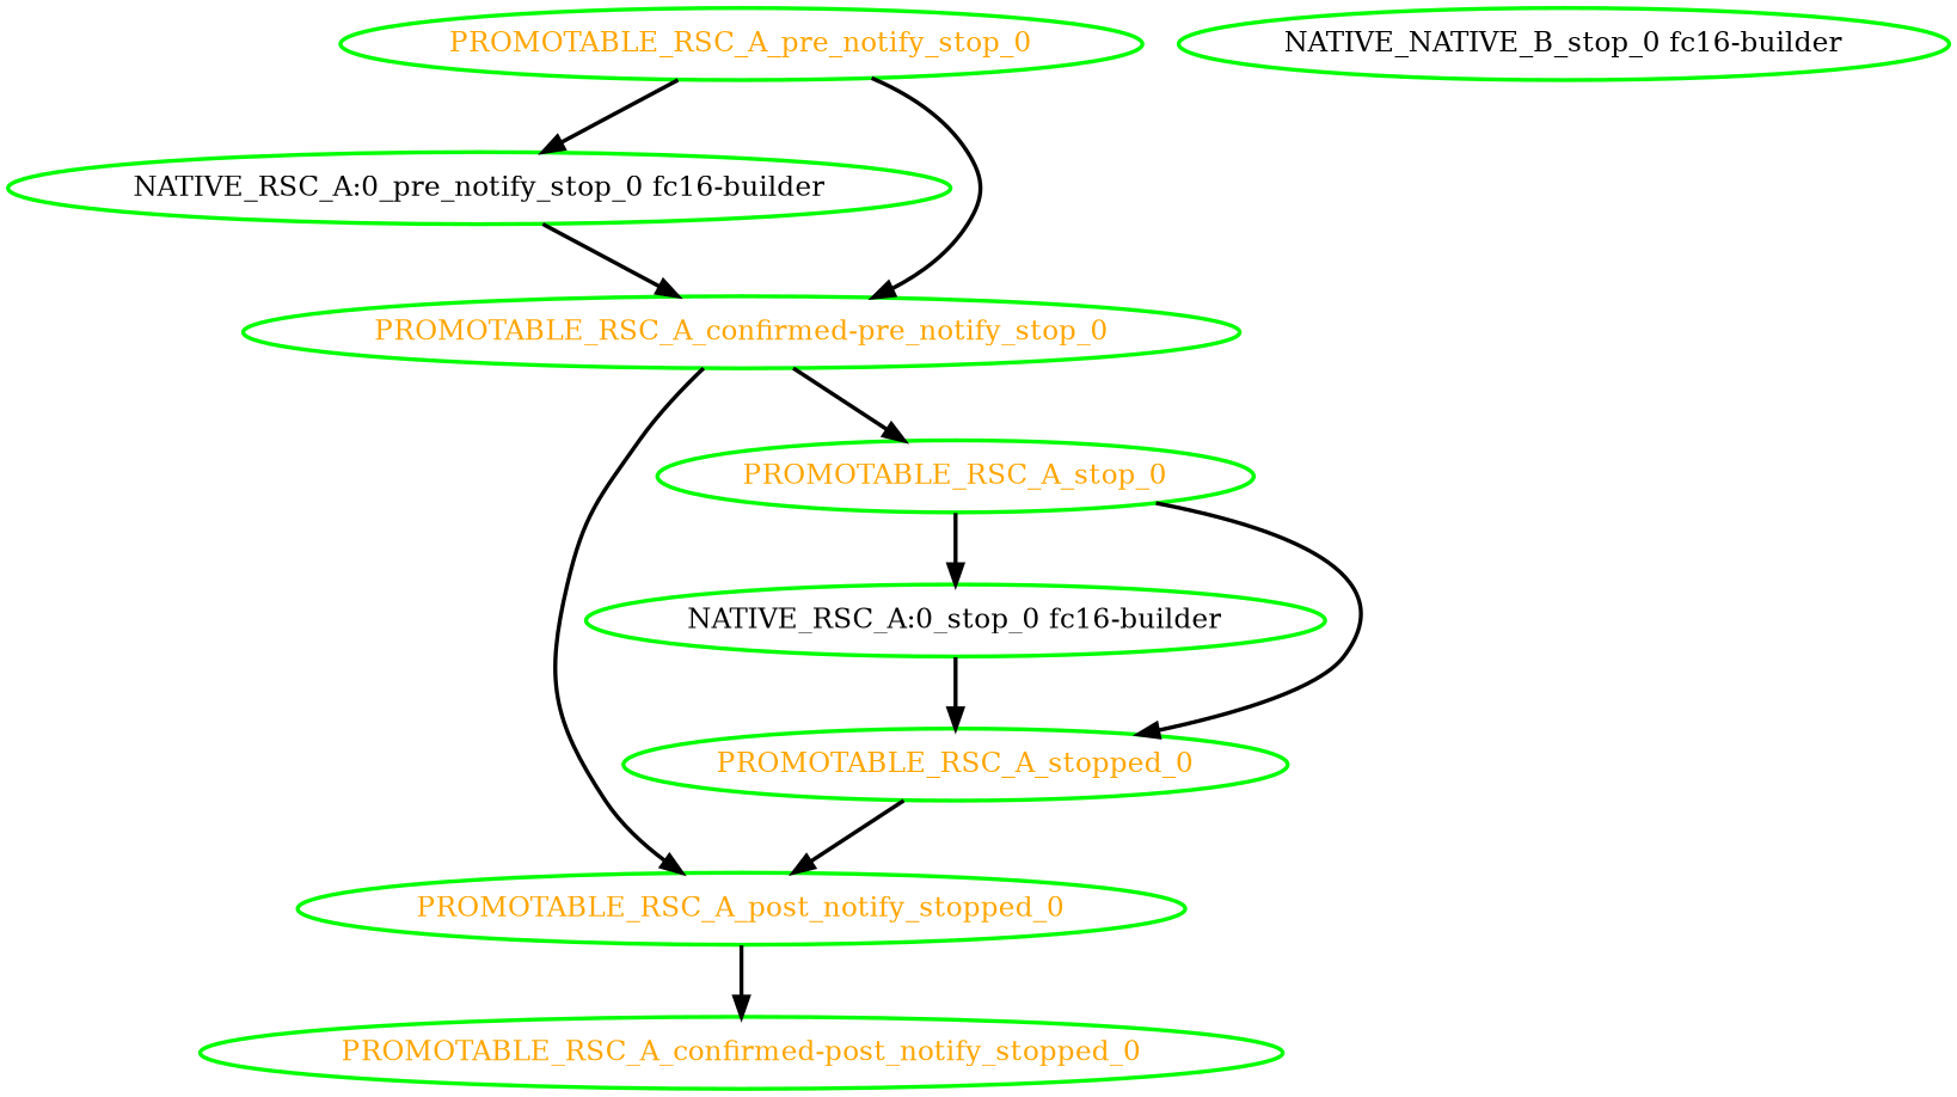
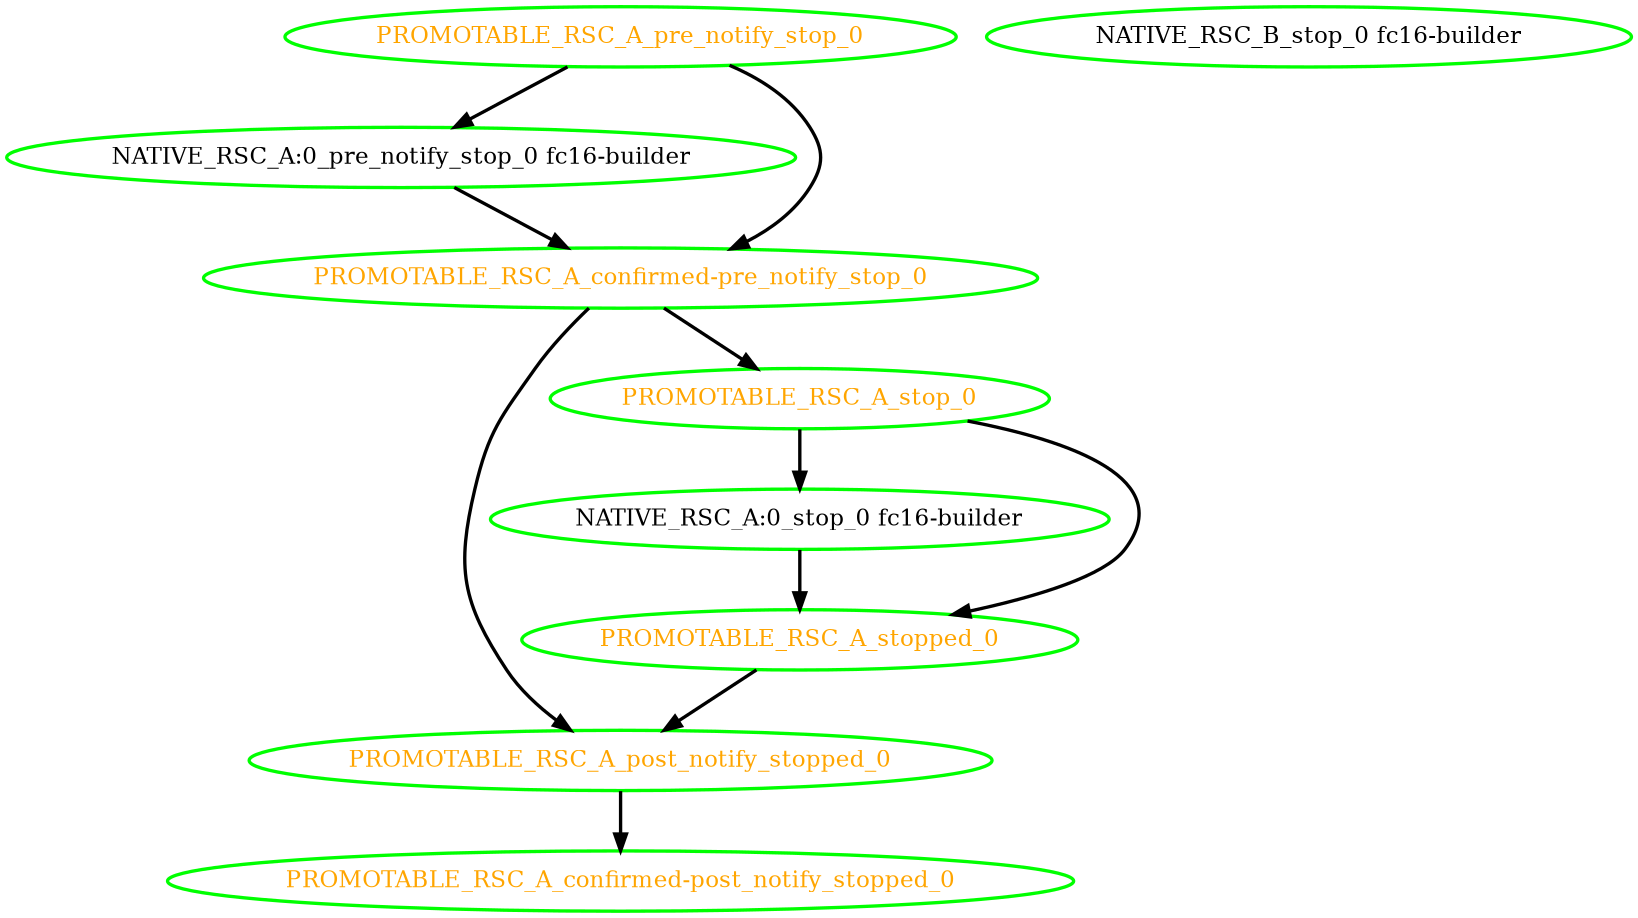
  digraph {
    node [color=green fontcolor=orange style=bold]
    edge [style=bold]
    "NATIVE_RSC_A:0_pre_notify_stop_0 fc16-builder" [fontcolor=black]
    "PROMOTABLE_RSC_A_confirmed-pre_notify_stop_0"
    PROMOTABLE_RSC_A_post_notify_stopped_0
    PROMOTABLE_RSC_A_stop_0
    "NATIVE_RSC_A:0_stop_0 fc16-builder" [fontcolor=black]
    PROMOTABLE_RSC_A_stopped_0
-   "NATIVE_RSC_B_stop_0 fc16-builder" [fontcolor=black label="NATIVE_NATIVE_B_stop_0 fc16-builder"]
+   "NATIVE_RSC_B_stop_0 fc16-builder" [fontcolor=black]
    "PROMOTABLE_RSC_A_confirmed-post_notify_stopped_0"
    PROMOTABLE_RSC_A_pre_notify_stop_0
    "NATIVE_RSC_A:0_pre_notify_stop_0 fc16-builder" -> "PROMOTABLE_RSC_A_confirmed-pre_notify_stop_0"
    "PROMOTABLE_RSC_A_confirmed-pre_notify_stop_0" -> PROMOTABLE_RSC_A_post_notify_stopped_0
    "PROMOTABLE_RSC_A_confirmed-pre_notify_stop_0" -> PROMOTABLE_RSC_A_stop_0
    PROMOTABLE_RSC_A_post_notify_stopped_0 -> "PROMOTABLE_RSC_A_confirmed-post_notify_stopped_0"
    PROMOTABLE_RSC_A_stop_0 -> "NATIVE_RSC_A:0_stop_0 fc16-builder"
    PROMOTABLE_RSC_A_stop_0 -> PROMOTABLE_RSC_A_stopped_0
    "NATIVE_RSC_A:0_stop_0 fc16-builder" -> PROMOTABLE_RSC_A_stopped_0
    PROMOTABLE_RSC_A_stopped_0 -> PROMOTABLE_RSC_A_post_notify_stopped_0
    PROMOTABLE_RSC_A_pre_notify_stop_0 -> "NATIVE_RSC_A:0_pre_notify_stop_0 fc16-builder"
    PROMOTABLE_RSC_A_pre_notify_stop_0 -> "PROMOTABLE_RSC_A_confirmed-pre_notify_stop_0"
  }
